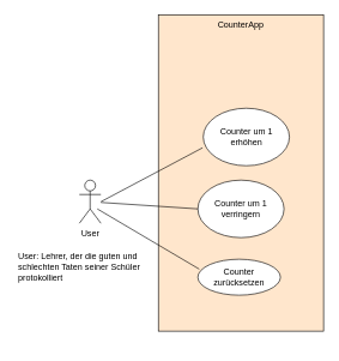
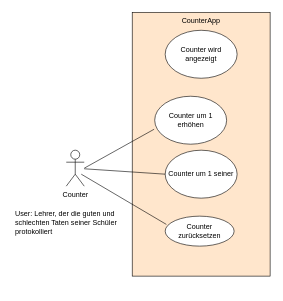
  <mxCell id="0" />
  <mxCell id="1" parent="0" />
  <mxCell id="2" value="CounterApp" style="rounded=0;whiteSpace=wrap;html=1;verticalAlign=top;fillColor=#ffe6cc;" parent="1" vertex="1"><mxGeometry x="220" y="20" width="230" height="440" as="geometry" /></mxCell>
  <mxCell id="3" style="rounded=0;orthogonalLoop=1;jettySize=auto;html=1;entryX=-0.008;entryY=0.688;entryDx=0;entryDy=0;entryPerimeter=0;endArrow=none;endFill=0;" parent="1" target="5" edge="1"><mxGeometry relative="1" as="geometry"><mxPoint x="140" y="280" as="sourcePoint" /></mxGeometry></mxCell>
- <mxCell id="4" value="User" style="shape=umlActor;verticalLabelPosition=bottom;verticalAlign=top;html=1;outlineConnect=0;" parent="1" vertex="1"><mxGeometry x="110" y="250" width="30" height="60" as="geometry" /></mxCell>
- <mxCell id="5" value="Counter um 1 erhöhen" style="ellipse;whiteSpace=wrap;html=1;" parent="1" vertex="1"><mxGeometry x="282.5" y="150" width="120" height="80" as="geometry" /></mxCell>
- <mxCell id="6" value="Counter um 1 verringern" style="ellipse;whiteSpace=wrap;html=1;" parent="1" vertex="1"><mxGeometry x="275" y="250" width="120" height="80" as="geometry" /></mxCell>
+ <mxCell id="4" value="Counter" style="shape=umlActor;verticalLabelPosition=bottom;verticalAlign=top;html=1;outlineConnect=0;" parent="1" vertex="1"><mxGeometry x="110" y="250" width="30" height="60" as="geometry" /></mxCell>
+ <mxCell id="5" value="Counter um 1 erhöhen" style="ellipse;whiteSpace=wrap;html=1;" parent="1" vertex="1"><mxGeometry x="257.5" y="160" width="120" height="80" as="geometry" /></mxCell>
+ <mxCell id="6" value="Counter um 1 seiner" style="ellipse;whiteSpace=wrap;html=1;" parent="1" vertex="1"><mxGeometry x="275" y="250" width="120" height="80" as="geometry" /></mxCell>
  <mxCell id="7" value="Counter zurücksetzen" style="ellipse;whiteSpace=wrap;html=1;" parent="1" vertex="1"><mxGeometry x="275" y="360" width="115" height="50" as="geometry" /></mxCell>
  <mxCell id="8" style="rounded=0;orthogonalLoop=1;jettySize=auto;html=1;entryX=-0.008;entryY=0.688;entryDx=0;entryDy=0;entryPerimeter=0;endArrow=none;endFill=0;" parent="1" edge="1"><mxGeometry relative="1" as="geometry"><mxPoint x="140" y="281" as="sourcePoint" /><mxPoint x="275" y="290" as="targetPoint" /></mxGeometry></mxCell>
  <mxCell id="9" style="rounded=0;orthogonalLoop=1;jettySize=auto;html=1;exitX=0.5;exitY=0.5;exitDx=0;exitDy=0;exitPerimeter=0;entryX=0.017;entryY=0.275;entryDx=0;entryDy=0;entryPerimeter=0;endArrow=none;endFill=0;" parent="1" target="7" edge="1"><mxGeometry relative="1" as="geometry"><mxPoint x="135" y="290" as="sourcePoint" /><mxPoint x="289.04" y="205.04" as="targetPoint" /></mxGeometry></mxCell>
  <mxCell id="10" value="User: Lehrer, der die guten und schlechten Taten seiner Schüler protokolliert" style="text;html=1;strokeColor=none;fillColor=none;spacing=5;spacingTop=-20;whiteSpace=wrap;overflow=hidden;rounded=0;" parent="1" vertex="1"><mxGeometry x="20" y="360" width="190" height="120" as="geometry" /></mxCell>
+ <mxCell id="11" value="Counter wird angezeigt" style="ellipse;whiteSpace=wrap;html=1;" vertex="1" parent="1"><mxGeometry x="275" y="50" width="120" height="80" as="geometry" /></mxCell>
